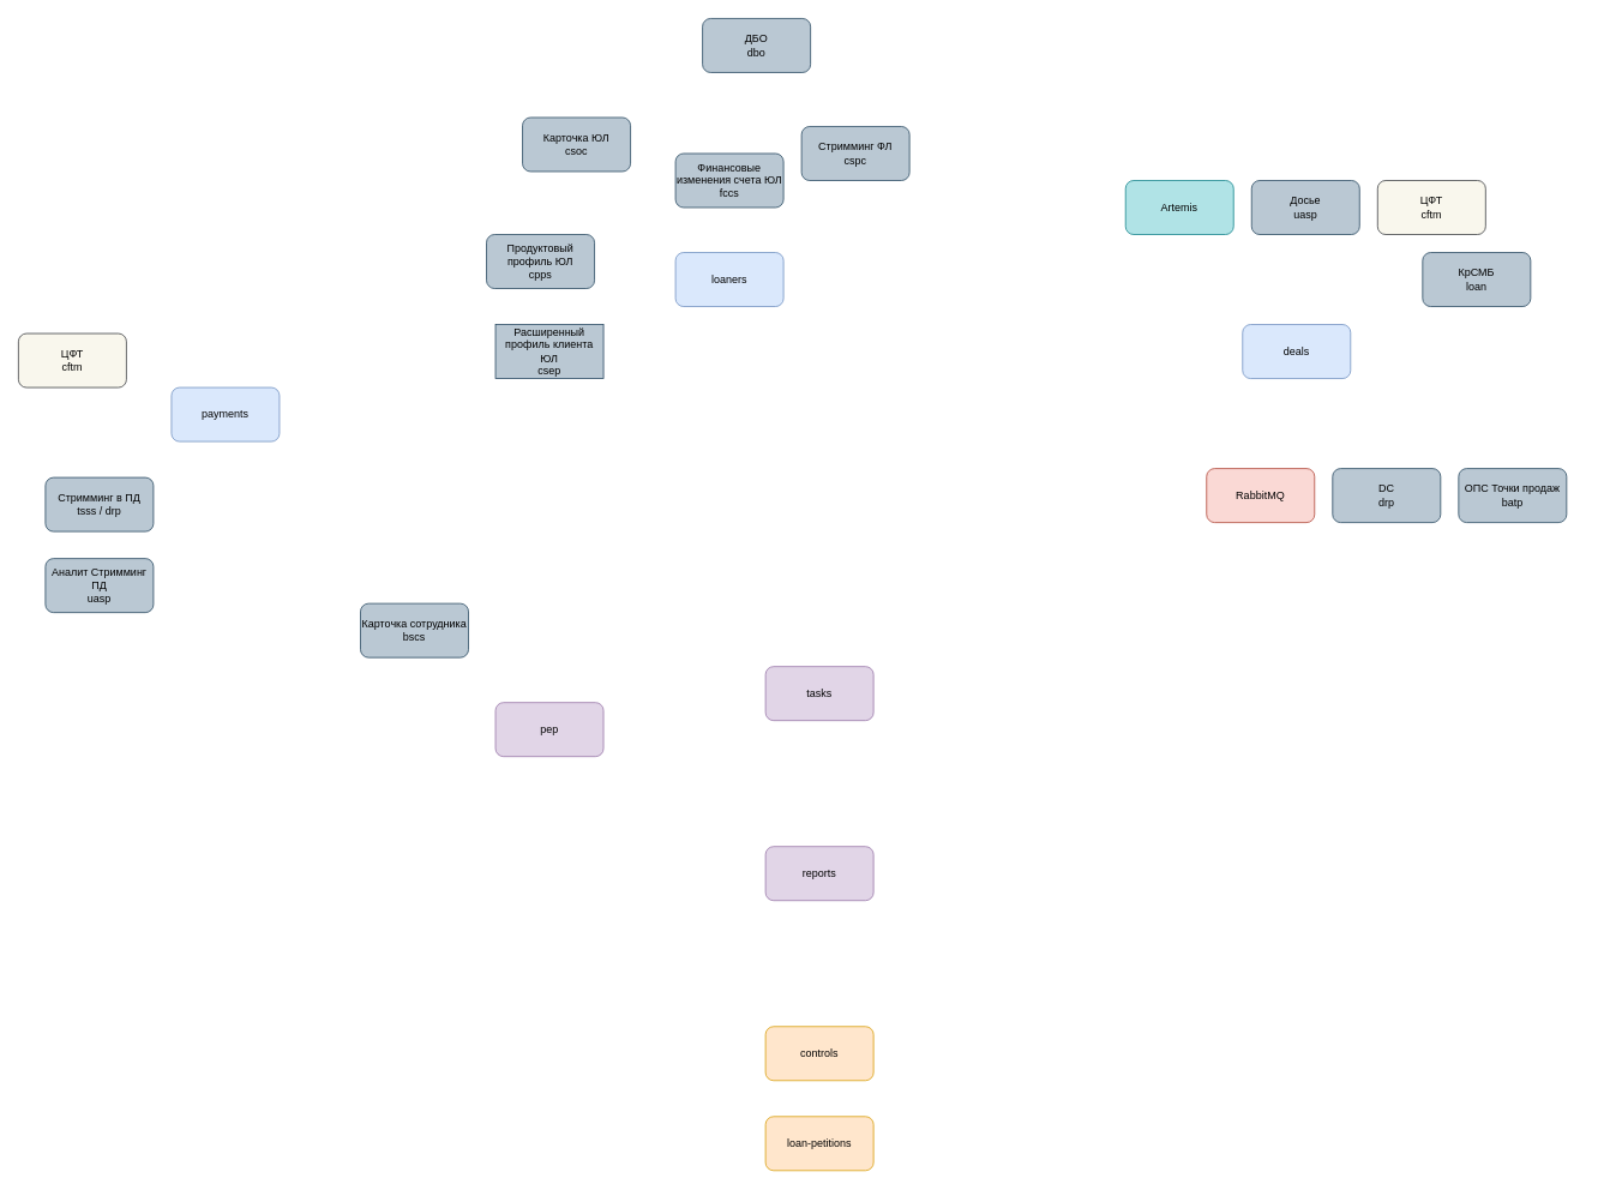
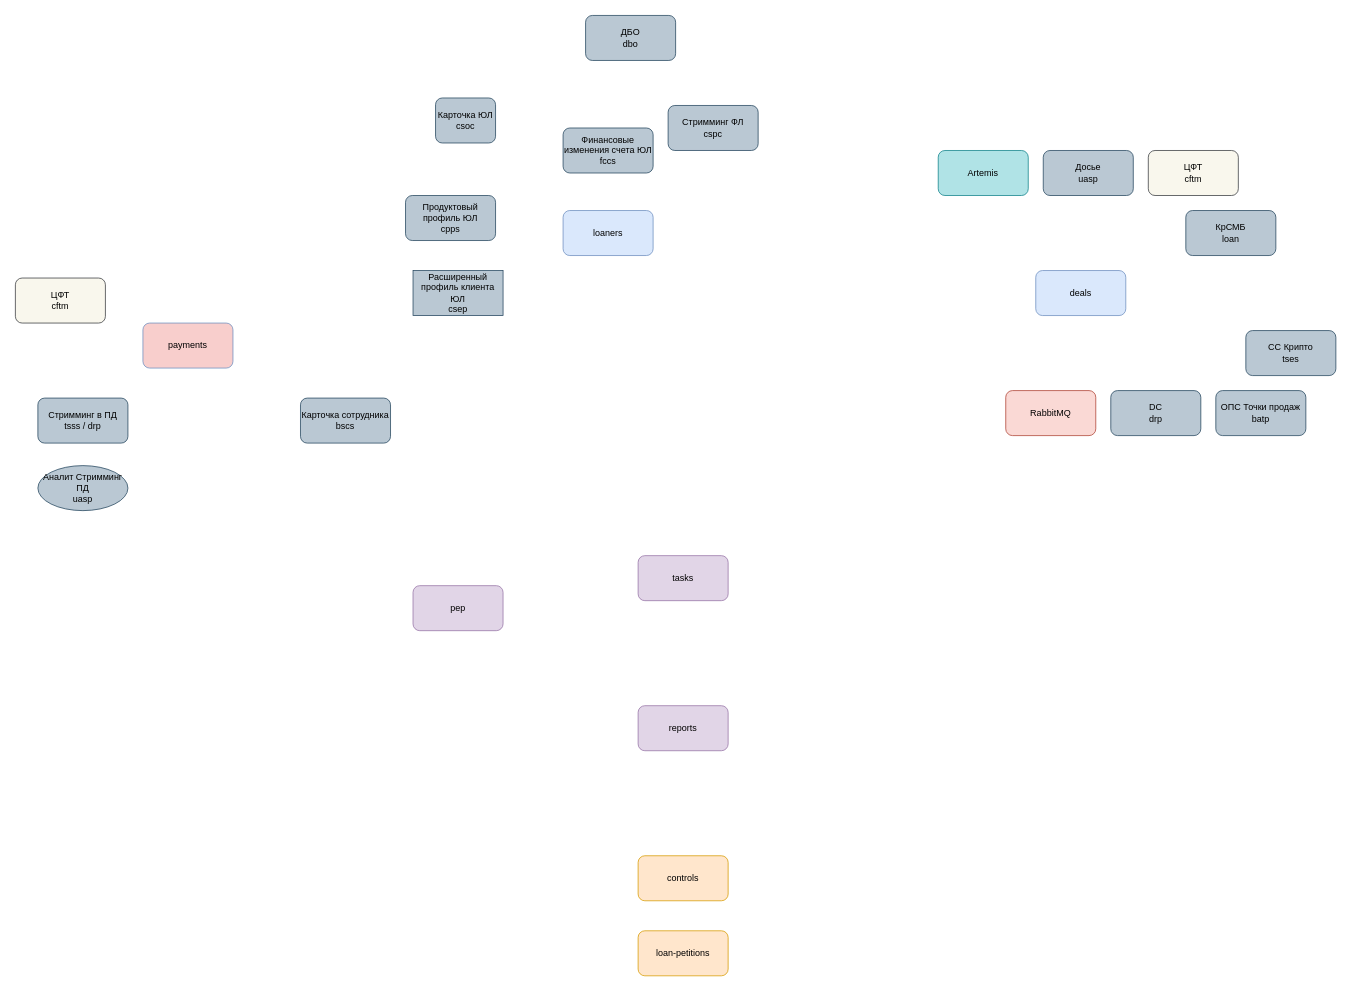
  <mxCell id="0" />
  <mxCell id="1" parent="0" />
- <mxCell id="2" value="payments" style="rounded=1;whiteSpace=wrap;html=1;fillColor=#dae8fc;strokeColor=#6c8ebf;" vertex="1" parent="1"><mxGeometry x="190" y="430" width="120" height="60" as="geometry" /></mxCell>
+ <mxCell id="2" value="payments" style="rounded=1;whiteSpace=wrap;html=1;fillColor=#f8cecc;strokeColor=#6c8ebf;" vertex="1" parent="1"><mxGeometry x="190" y="430" width="120" height="60" as="geometry" /></mxCell>
  <mxCell id="3" value="&lt;div&gt;controls&lt;/div&gt;" style="rounded=1;whiteSpace=wrap;html=1;fillColor=#ffe6cc;strokeColor=#d79b00;" vertex="1" parent="1"><mxGeometry x="850" y="1140" width="120" height="60" as="geometry" /></mxCell>
  <mxCell id="4" value="tasks" style="rounded=1;whiteSpace=wrap;html=1;fillColor=#e1d5e7;strokeColor=#9673a6;" vertex="1" parent="1"><mxGeometry x="850" y="740" width="120" height="60" as="geometry" /></mxCell>
  <mxCell id="5" value="pep" style="rounded=1;whiteSpace=wrap;html=1;fillColor=#e1d5e7;strokeColor=#9673a6;" vertex="1" parent="1"><mxGeometry x="550" y="780" width="120" height="60" as="geometry" /></mxCell>
  <mxCell id="6" value="reports" style="rounded=1;whiteSpace=wrap;html=1;fillColor=#e1d5e7;strokeColor=#9673a6;" vertex="1" parent="1"><mxGeometry x="850" y="940" width="120" height="60" as="geometry" /></mxCell>
  <mxCell id="7" value="loan-petitions" style="rounded=1;whiteSpace=wrap;html=1;fillColor=#ffe6cc;strokeColor=#d79b00;" vertex="1" parent="1"><mxGeometry x="850" y="1240" width="120" height="60" as="geometry" /></mxCell>
- <mxCell id="8" value="&lt;div&gt;Карточка сотрудника&lt;br&gt;&lt;/div&gt;&lt;div&gt;bscs&lt;br&gt;&lt;/div&gt;" style="rounded=1;whiteSpace=wrap;html=1;fillColor=#bac8d3;strokeColor=#23445d;" vertex="1" parent="1"><mxGeometry x="400" y="670" width="120" height="60" as="geometry" /></mxCell>
+ <mxCell id="8" value="&lt;div&gt;Карточка сотрудника&lt;br&gt;&lt;/div&gt;&lt;div&gt;bscs&lt;br&gt;&lt;/div&gt;" style="rounded=1;whiteSpace=wrap;html=1;fillColor=#bac8d3;strokeColor=#23445d;" vertex="1" parent="1"><mxGeometry x="400" y="530" width="120" height="60" as="geometry" /></mxCell>
  <mxCell id="9" value="&lt;div&gt;Стримминг в ПД&lt;/div&gt;&lt;div&gt;tsss / drp&lt;br&gt;&lt;/div&gt;" style="rounded=1;whiteSpace=wrap;html=1;fillColor=#bac8d3;strokeColor=#23445d;" vertex="1" parent="1"><mxGeometry x="50" y="530" width="120" height="60" as="geometry" /></mxCell>
  <mxCell id="10" value="" style="group" vertex="1" connectable="0" parent="1"><mxGeometry x="540" y="20" width="470" height="400" as="geometry" /></mxCell>
  <mxCell id="11" value="loaners" style="rounded=1;whiteSpace=wrap;html=1;fillColor=#dae8fc;strokeColor=#6c8ebf;" vertex="1" parent="10"><mxGeometry x="210" y="260" width="120" height="60" as="geometry" /></mxCell>
  <mxCell id="12" value="&lt;div&gt;Продуктовый профиль ЮЛ&lt;/div&gt;&lt;div&gt;cpps&lt;br&gt;&lt;/div&gt;" style="rounded=1;whiteSpace=wrap;html=1;fillColor=#bac8d3;strokeColor=#23445d;" vertex="1" parent="10"><mxGeometry y="240" width="120" height="60" as="geometry" /></mxCell>
  <mxCell id="13" value="&lt;div&gt;Расширенный профиль клиента ЮЛ&lt;/div&gt;&lt;div&gt;csep&lt;br&gt;&lt;/div&gt;" style="whiteSpace=wrap;html=1;fillColor=#bac8d3;strokeColor=#23445d;rounded=0;" vertex="1" parent="10"><mxGeometry x="10" y="340" width="120" height="60" as="geometry" /></mxCell>
  <mxCell id="14" value="&lt;div&gt;Финансовые изменения счета ЮЛ&lt;br&gt;&lt;/div&gt;&lt;div&gt;fccs&lt;br&gt;&lt;/div&gt;" style="rounded=1;whiteSpace=wrap;html=1;fillColor=#bac8d3;strokeColor=#23445d;" vertex="1" parent="10"><mxGeometry x="210" y="150" width="120" height="60" as="geometry" /></mxCell>
- <mxCell id="15" value="&lt;div&gt;Карточка ЮЛ&lt;/div&gt;&lt;div&gt;csoc&lt;br&gt;&lt;/div&gt;" style="rounded=1;whiteSpace=wrap;html=1;fillColor=#bac8d3;strokeColor=#23445d;" vertex="1" parent="10"><mxGeometry x="40" y="110" width="120" height="60" as="geometry" /></mxCell>
+ <mxCell id="15" value="&lt;div&gt;Карточка ЮЛ&lt;/div&gt;&lt;div&gt;csoc&lt;br&gt;&lt;/div&gt;" style="rounded=1;whiteSpace=wrap;html=1;fillColor=#bac8d3;strokeColor=#23445d;" vertex="1" parent="10"><mxGeometry x="40" y="110" width="80" height="60" as="geometry" /></mxCell>
  <mxCell id="16" value="&lt;div&gt;Стримминг ФЛ&lt;/div&gt;&lt;div&gt;cspc&lt;br&gt;&lt;/div&gt;" style="rounded=1;whiteSpace=wrap;html=1;fillColor=#bac8d3;strokeColor=#23445d;" vertex="1" parent="10"><mxGeometry x="350" y="120" width="120" height="60" as="geometry" /></mxCell>
  <mxCell id="17" value="&lt;div&gt;ДБО&lt;br&gt;&lt;/div&gt;dbo" style="rounded=1;whiteSpace=wrap;html=1;fillColor=#bac8d3;strokeColor=#23445d;" vertex="1" parent="10"><mxGeometry x="240" width="120" height="60" as="geometry" /></mxCell>
  <mxCell id="18" value="" style="group" vertex="1" connectable="0" parent="1"><mxGeometry x="1250" y="200" width="530" height="380" as="geometry" /></mxCell>
  <mxCell id="19" value="&lt;div&gt;deals&lt;/div&gt;" style="rounded=1;whiteSpace=wrap;html=1;fillColor=#dae8fc;strokeColor=#6c8ebf;" vertex="1" parent="18"><mxGeometry x="130" y="160" width="120" height="60" as="geometry" /></mxCell>
  <mxCell id="20" value="&lt;div&gt;DC&lt;/div&gt;&lt;div&gt;drp&lt;br&gt;&lt;/div&gt;" style="rounded=1;whiteSpace=wrap;html=1;fillColor=#bac8d3;strokeColor=#23445d;" vertex="1" parent="18"><mxGeometry x="230" y="320" width="120" height="60" as="geometry" /></mxCell>
  <mxCell id="21" value="&lt;div&gt;Досье&lt;/div&gt;&lt;div&gt;uasp&lt;br&gt;&lt;/div&gt;" style="rounded=1;whiteSpace=wrap;html=1;fillColor=#bac8d3;strokeColor=#23445d;" vertex="1" parent="18"><mxGeometry x="140" width="120" height="60" as="geometry" /></mxCell>
  <mxCell id="22" value="&lt;div&gt;ЦФТ&lt;/div&gt;&lt;div&gt;cftm&lt;br&gt;&lt;/div&gt;" style="rounded=1;whiteSpace=wrap;html=1;fillColor=#f9f7ed;strokeColor=#36393d;" vertex="1" parent="18"><mxGeometry x="280" width="120" height="60" as="geometry" /></mxCell>
+ <mxCell id="23" value="&lt;div&gt;СС Крипто&lt;/div&gt;&lt;div&gt;tses&lt;br&gt;&lt;/div&gt;" style="rounded=1;whiteSpace=wrap;html=1;fillColor=#bac8d3;strokeColor=#23445d;" vertex="1" parent="18"><mxGeometry x="410" y="240" width="120" height="60" as="geometry" /></mxCell>
  <mxCell id="24" value="&lt;div&gt;КрСМБ&lt;/div&gt;&lt;div&gt;loan&lt;br&gt;&lt;/div&gt;" style="rounded=1;whiteSpace=wrap;html=1;fillColor=#bac8d3;strokeColor=#23445d;" vertex="1" parent="18"><mxGeometry x="330" y="80" width="120" height="60" as="geometry" /></mxCell>
  <mxCell id="25" value="&lt;div&gt;ОПС Точки продаж&lt;/div&gt;&lt;div&gt;batp&lt;br&gt;&lt;/div&gt;" style="rounded=1;whiteSpace=wrap;html=1;fillColor=#bac8d3;strokeColor=#23445d;" vertex="1" parent="18"><mxGeometry x="370" y="320" width="120" height="60" as="geometry" /></mxCell>
  <mxCell id="26" value="RabbitMQ" style="rounded=1;whiteSpace=wrap;html=1;fillColor=#fad9d5;strokeColor=#ae4132;" vertex="1" parent="18"><mxGeometry x="90" y="320" width="120" height="60" as="geometry" /></mxCell>
  <mxCell id="27" value="Artemis" style="rounded=1;whiteSpace=wrap;html=1;fillColor=#b0e3e6;strokeColor=#0e8088;" vertex="1" parent="18"><mxGeometry width="120" height="60" as="geometry" /></mxCell>
  <mxCell id="28" value="&lt;div&gt;ЦФТ&lt;/div&gt;&lt;div&gt;cftm&lt;br&gt;&lt;/div&gt;" style="rounded=1;whiteSpace=wrap;html=1;fillColor=#f9f7ed;strokeColor=#36393d;" vertex="1" parent="1"><mxGeometry x="20" y="370" width="120" height="60" as="geometry" /></mxCell>
- <mxCell id="29" value="&lt;div&gt;Аналит Стримминг ПД&lt;/div&gt;uasp" style="rounded=1;whiteSpace=wrap;html=1;fillColor=#bac8d3;strokeColor=#23445d;" vertex="1" parent="1"><mxGeometry x="50" y="620" width="120" height="60" as="geometry" /></mxCell>
+ <mxCell id="29" value="&lt;div&gt;Аналит Стримминг ПД&lt;/div&gt;uasp" style="ellipse;whiteSpace=wrap;html=1;fillColor=#bac8d3;strokeColor=#23445d;" vertex="1" parent="1"><mxGeometry x="50" y="620" width="120" height="60" as="geometry" /></mxCell>
